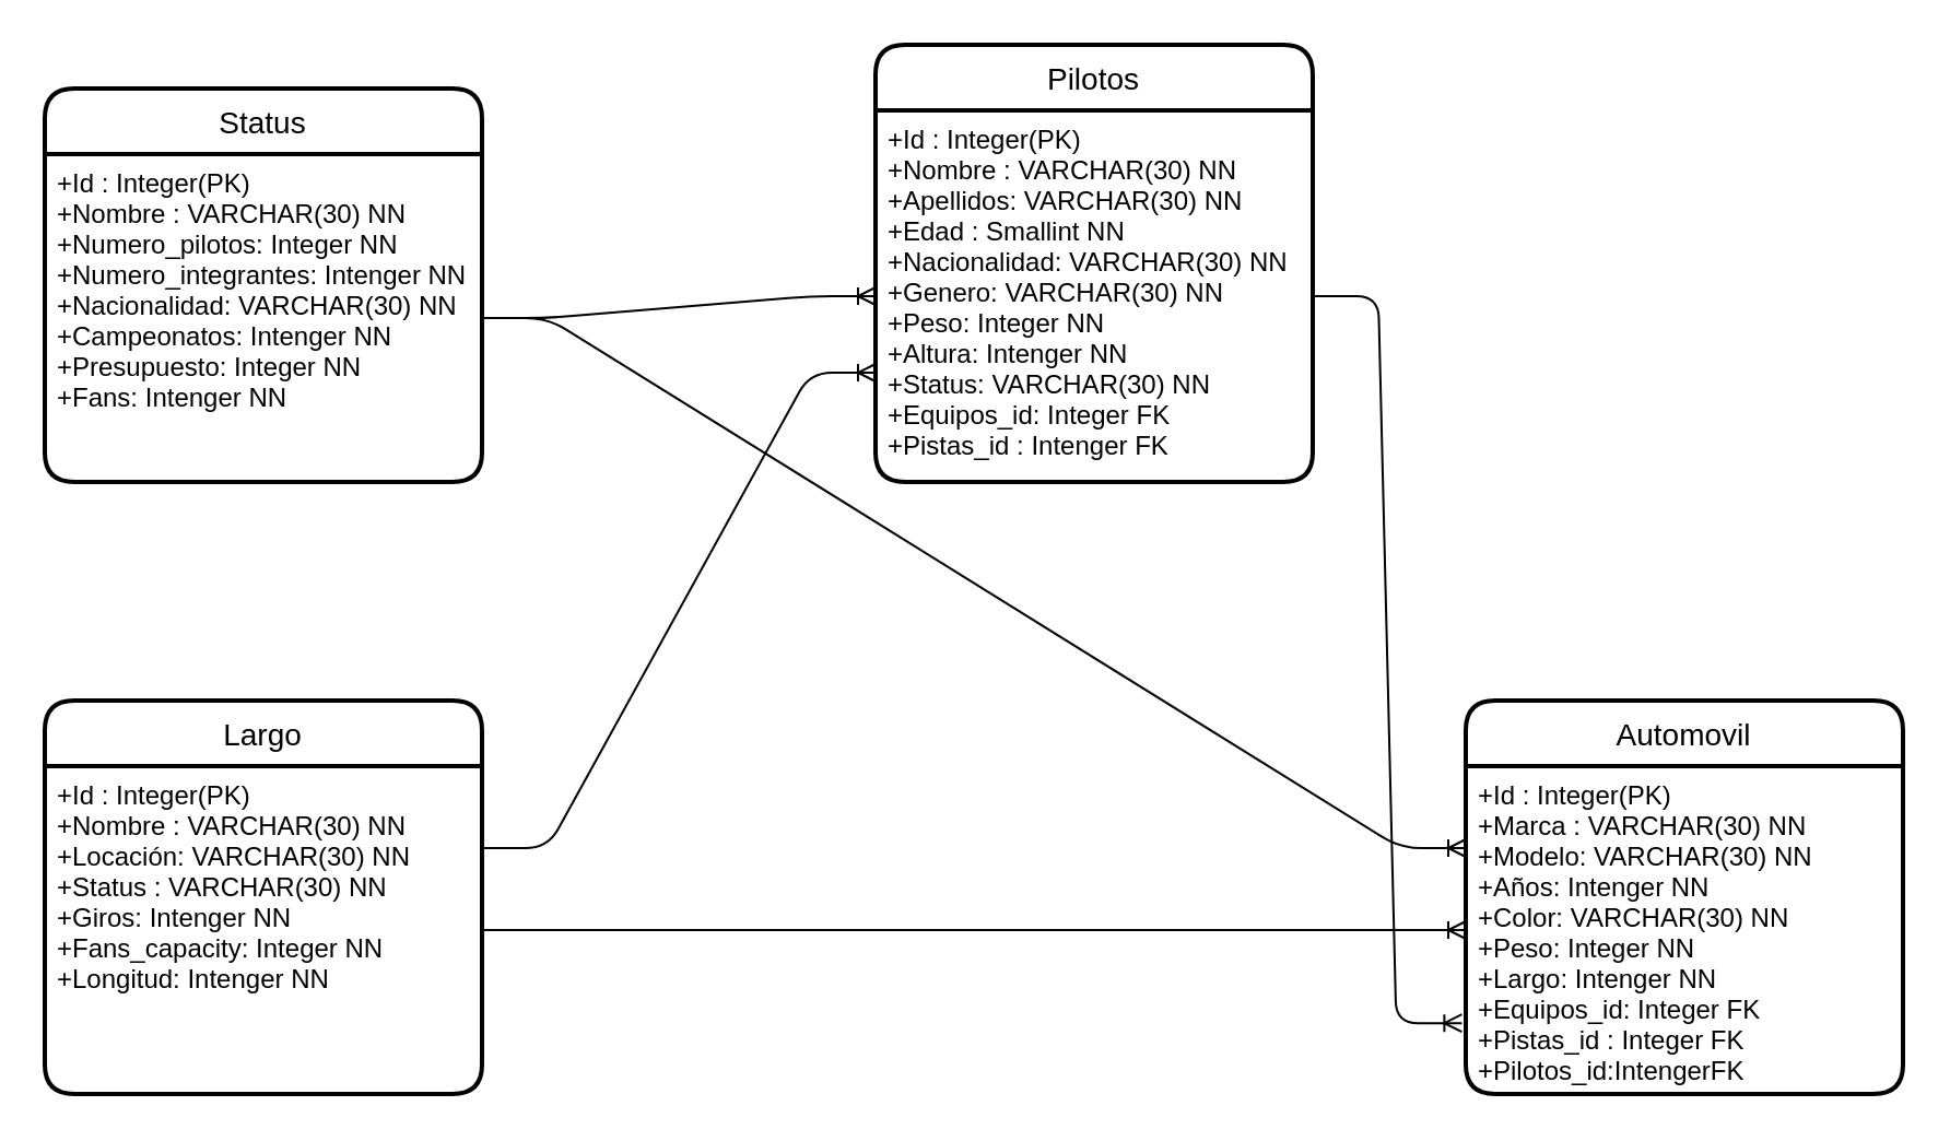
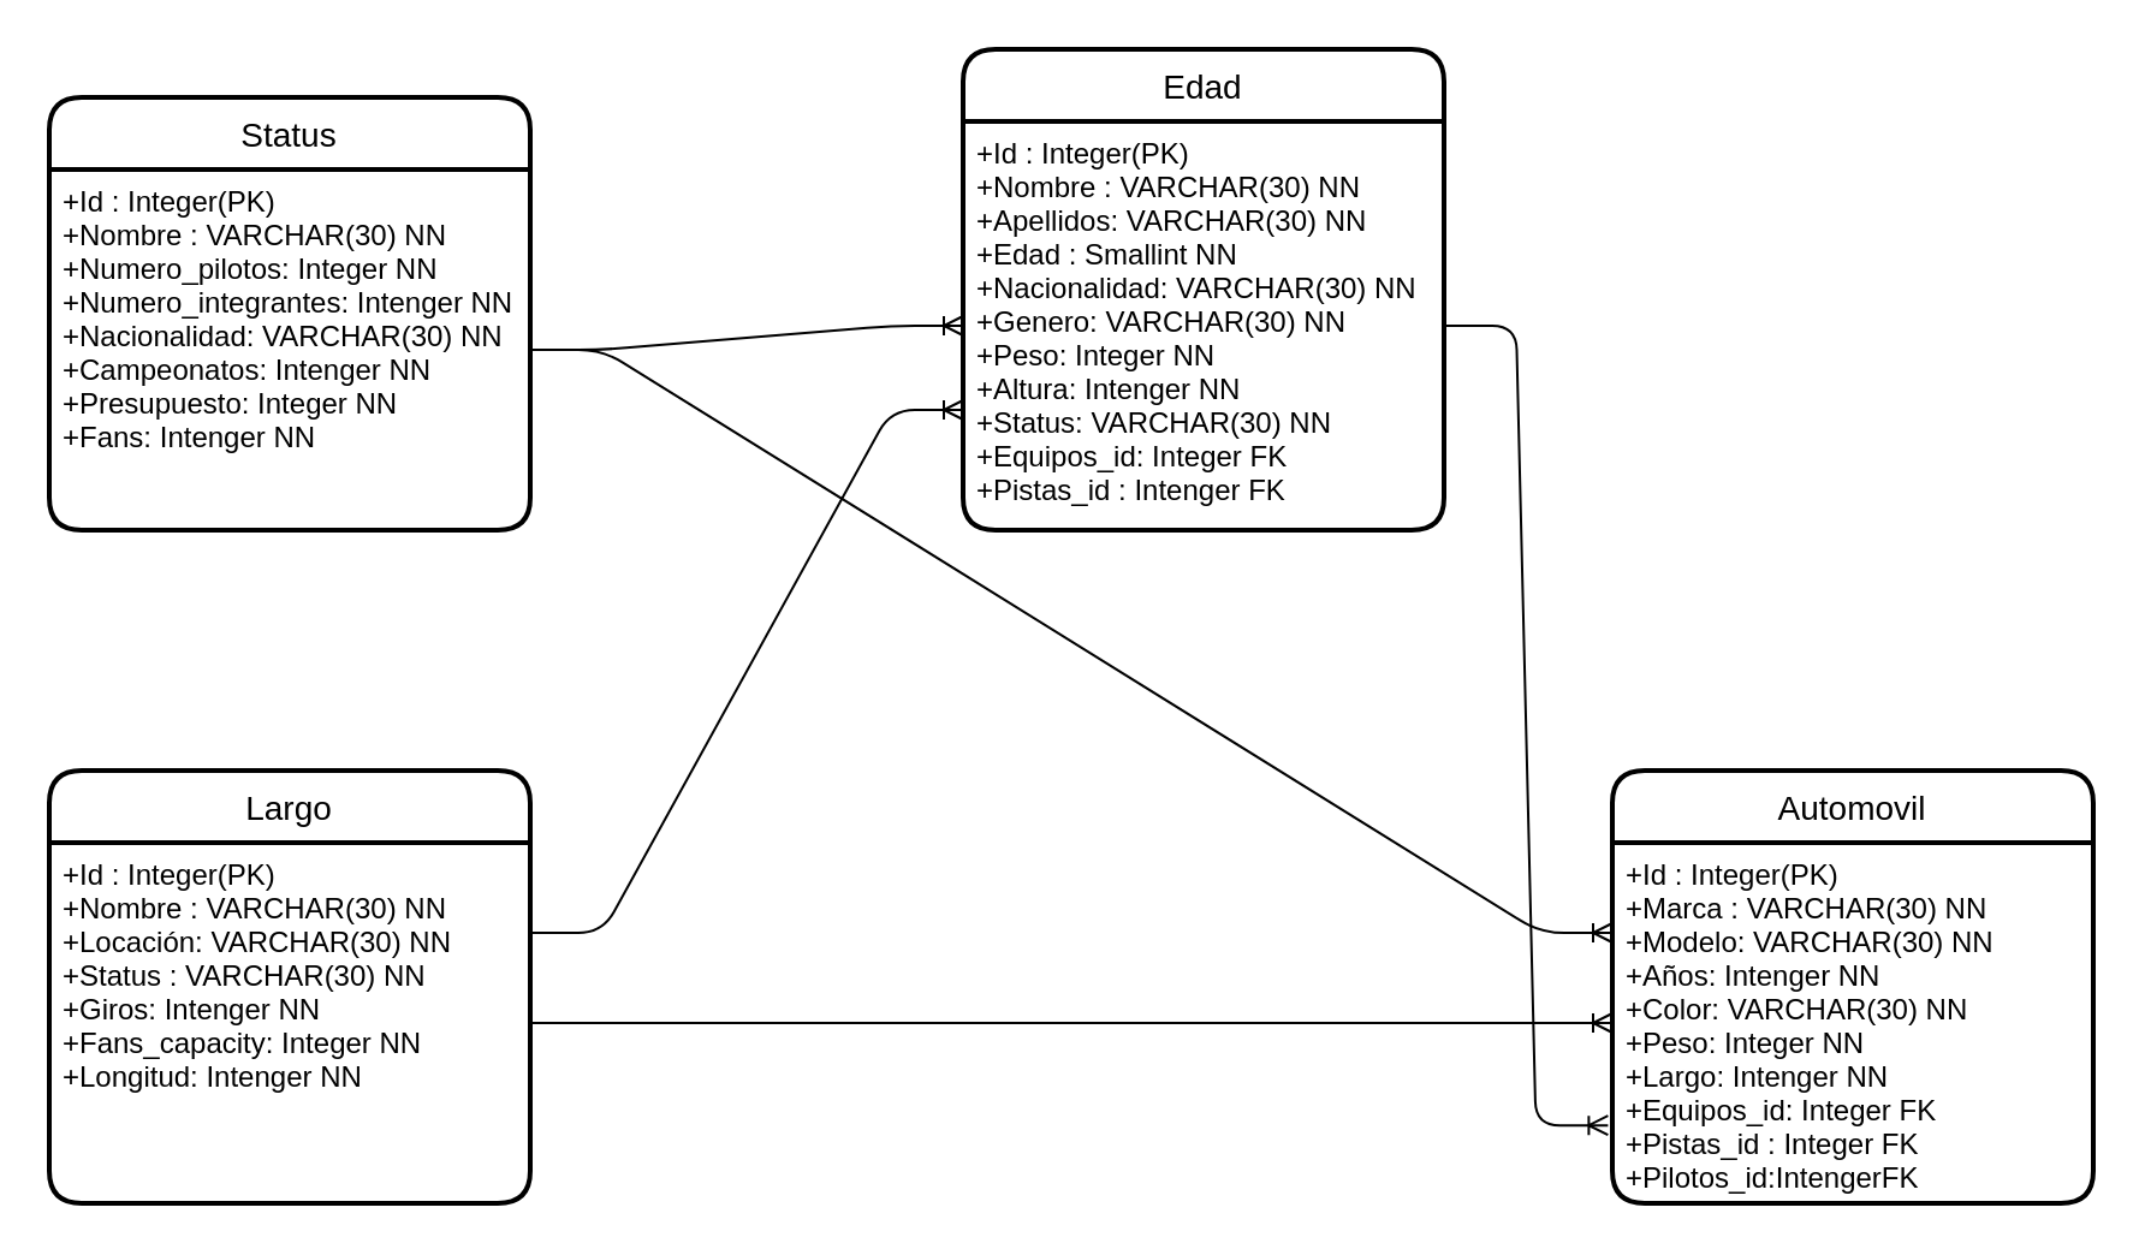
  <mxCell id="0" />
  <mxCell id="1" parent="0" />
- <mxCell id="2" value="Pilotos" style="swimlane;childLayout=stackLayout;horizontal=1;startSize=30;horizontalStack=0;rounded=1;fontSize=14;fontStyle=0;strokeWidth=2;resizeParent=0;resizeLast=1;shadow=0;dashed=0;align=center;" vertex="1" parent="1"><mxGeometry x="400" y="20" width="200" height="200" as="geometry" /></mxCell>
+ <mxCell id="2" value="Edad" style="swimlane;childLayout=stackLayout;horizontal=1;startSize=30;horizontalStack=0;rounded=1;fontSize=14;fontStyle=0;strokeWidth=2;resizeParent=0;resizeLast=1;shadow=0;dashed=0;align=center;" vertex="1" parent="1"><mxGeometry x="400" y="20" width="200" height="200" as="geometry" /></mxCell>
  <mxCell id="3" value="+Id : Integer(PK)&#10;+Nombre : VARCHAR(30) NN&#10;+Apellidos: VARCHAR(30) NN&#10;+Edad : Smallint NN&#10;+Nacionalidad: VARCHAR(30) NN&#10;+Genero: VARCHAR(30) NN&#10;+Peso: Integer NN&#10;+Altura: Intenger NN&#10;+Status: VARCHAR(30) NN&#10;+Equipos_id: Integer FK&#10;+Pistas_id : Intenger FK&#10;&#10;" style="align=left;strokeColor=none;fillColor=none;spacingLeft=4;fontSize=12;verticalAlign=top;resizable=0;rotatable=0;part=1;" vertex="1" parent="2"><mxGeometry y="30" width="200" height="170" as="geometry" /></mxCell>
  <mxCell id="4" value="Status" style="swimlane;childLayout=stackLayout;horizontal=1;startSize=30;horizontalStack=0;rounded=1;fontSize=14;fontStyle=0;strokeWidth=2;resizeParent=0;resizeLast=1;shadow=0;dashed=0;align=center;" vertex="1" parent="1"><mxGeometry x="20" y="40" width="200" height="180" as="geometry" /></mxCell>
  <mxCell id="5" value="+Id : Integer(PK)&#10;+Nombre : VARCHAR(30) NN&#10;+Numero_pilotos: Integer NN&#10;+Numero_integrantes: Intenger NN&#10;+Nacionalidad: VARCHAR(30) NN&#10;+Campeonatos: Intenger NN&#10;+Presupuesto: Integer NN&#10;+Fans: Intenger NN&#10;" style="align=left;strokeColor=none;fillColor=none;spacingLeft=4;fontSize=12;verticalAlign=top;resizable=0;rotatable=0;part=1;" vertex="1" parent="4"><mxGeometry y="30" width="200" height="150" as="geometry" /></mxCell>
  <mxCell id="6" value="Automovil" style="swimlane;childLayout=stackLayout;horizontal=1;startSize=30;horizontalStack=0;rounded=1;fontSize=14;fontStyle=0;strokeWidth=2;resizeParent=0;resizeLast=1;shadow=0;dashed=0;align=center;" vertex="1" parent="1"><mxGeometry x="670" y="320" width="200" height="180" as="geometry" /></mxCell>
  <mxCell id="7" value="+Id : Integer(PK)&#10;+Marca : VARCHAR(30) NN&#10;+Modelo: VARCHAR(30) NN&#10;+Años: Intenger NN&#10;+Color: VARCHAR(30) NN&#10;+Peso: Integer NN&#10;+Largo: Intenger NN&#10;+Equipos_id: Integer FK&#10;+Pistas_id : Integer FK&#10;+Pilotos_id:IntengerFK&#10;&#10;" style="align=left;strokeColor=none;fillColor=none;spacingLeft=4;fontSize=12;verticalAlign=top;resizable=0;rotatable=0;part=1;" vertex="1" parent="6"><mxGeometry y="30" width="200" height="150" as="geometry" /></mxCell>
  <mxCell id="8" value="Largo" style="swimlane;childLayout=stackLayout;horizontal=1;startSize=30;horizontalStack=0;rounded=1;fontSize=14;fontStyle=0;strokeWidth=2;resizeParent=0;resizeLast=1;shadow=0;dashed=0;align=center;" vertex="1" parent="1"><mxGeometry x="20" y="320" width="200" height="180" as="geometry" /></mxCell>
  <mxCell id="9" value="+Id : Integer(PK)&#10;+Nombre : VARCHAR(30) NN&#10;+Locación: VARCHAR(30) NN&#10;+Status : VARCHAR(30) NN&#10;+Giros: Intenger NN&#10;+Fans_capacity: Integer NN&#10;+Longitud: Intenger NN&#10;" style="align=left;strokeColor=none;fillColor=none;spacingLeft=4;fontSize=12;verticalAlign=top;resizable=0;rotatable=0;part=1;" vertex="1" parent="8"><mxGeometry y="30" width="200" height="150" as="geometry" /></mxCell>
  <mxCell id="10" value="" style="edgeStyle=entityRelationEdgeStyle;fontSize=12;html=1;endArrow=ERoneToMany;exitX=1;exitY=0.5;exitDx=0;exitDy=0;" edge="1" parent="1" source="5" target="3"><mxGeometry width="100" height="100" relative="1" as="geometry"><mxPoint x="340" y="370" as="sourcePoint" /><mxPoint x="150" y="-70" as="targetPoint" /></mxGeometry></mxCell>
  <mxCell id="11" value="" style="edgeStyle=entityRelationEdgeStyle;fontSize=12;html=1;endArrow=ERoneToMany;entryX=0;entryY=0.25;entryDx=0;entryDy=0;exitX=1;exitY=0.5;exitDx=0;exitDy=0;" edge="1" parent="1" source="5" target="7"><mxGeometry width="100" height="100" relative="1" as="geometry"><mxPoint x="380" y="250" as="sourcePoint" /><mxPoint x="480" y="150" as="targetPoint" /></mxGeometry></mxCell>
  <mxCell id="12" value="" style="edgeStyle=entityRelationEdgeStyle;fontSize=12;html=1;endArrow=ERoneToMany;exitX=1;exitY=0.5;exitDx=0;exitDy=0;entryX=0;entryY=0.5;entryDx=0;entryDy=0;" edge="1" parent="1" source="9" target="7"><mxGeometry width="100" height="100" relative="1" as="geometry"><mxPoint x="470" y="210" as="sourcePoint" /><mxPoint x="950" y="-10" as="targetPoint" /></mxGeometry></mxCell>
  <mxCell id="13" value="" style="edgeStyle=entityRelationEdgeStyle;fontSize=12;html=1;endArrow=ERoneToMany;entryX=0;entryY=0.75;entryDx=0;entryDy=0;exitX=1;exitY=0.25;exitDx=0;exitDy=0;" edge="1" parent="1" source="9" target="2"><mxGeometry width="100" height="100" relative="1" as="geometry"><mxPoint x="380" y="280" as="sourcePoint" /><mxPoint x="480" y="180" as="targetPoint" /></mxGeometry></mxCell>
  <mxCell id="14" value="" style="edgeStyle=entityRelationEdgeStyle;fontSize=12;html=1;endArrow=ERoneToMany;entryX=-0.009;entryY=0.784;entryDx=0;entryDy=0;entryPerimeter=0;exitX=1;exitY=0.5;exitDx=0;exitDy=0;" edge="1" parent="1" source="3" target="7"><mxGeometry width="100" height="100" relative="1" as="geometry"><mxPoint x="470" y="400" as="sourcePoint" /><mxPoint x="570" y="300" as="targetPoint" /></mxGeometry></mxCell>
